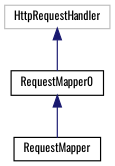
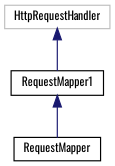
  digraph {
    fontname=Oswald
    rankdir=TB
    node [color=black fillcolor=white fontname=Oswald fontsize=10 shape=record style=filled]
    edge [color=midnightblue dir=back fontname=Oswald fontsize=10 labelfontname=Helvetica labelfontsize=10 style=solid]
    n1 [color=grey75 height=0.2 label=HttpRequestHandler width=0.4]
-   n2 [height=0.2 label=RequestMapper0 width=0.4]
+   n2 [height=0.2 label=RequestMapper1 width=0.4]
    n3 [height=0.2 label=RequestMapper width=0.4]
    n1 -> n2
    n2 -> n3
  }
